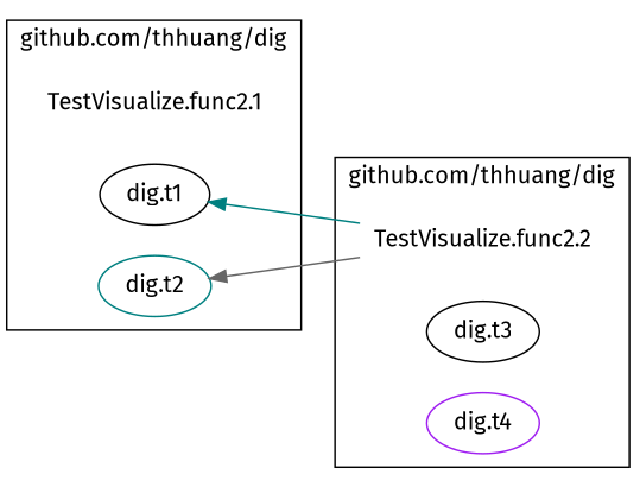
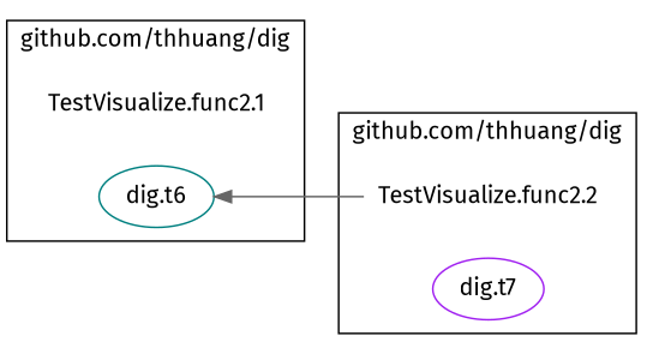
  digraph {
    compound=true
    rankdir=RL
    fontname="Fira Sans"
    node [color=black fontname="Fira Sans"]
    edge [fontname="Fira Sans"]
    n1 [label="TestVisualize.func2.2" shape=plaintext color=gray40]
-   n2 [label="dig.t3"]
-   n3 [label="dig.t4" color=purple]
+   n3 [label="dig.t7" color=purple]
    n4 [label="TestVisualize.func2.1" shape=plaintext]
-   n5 [label="dig.t1"]
-   n6 [label="dig.t2" color=teal]
+   n6 [label="dig.t6" color=teal]
    subgraph cluster_1 {
      label="github.com/thhuang/dig"
      n1
-     n2
      n3
    }
    subgraph cluster_2 {
      label="github.com/thhuang/dig"
      n4
-     n5
      n6
    }
-   n1 -> n5 [color=teal]
    n1 -> n6 [color=gray40]
  }
